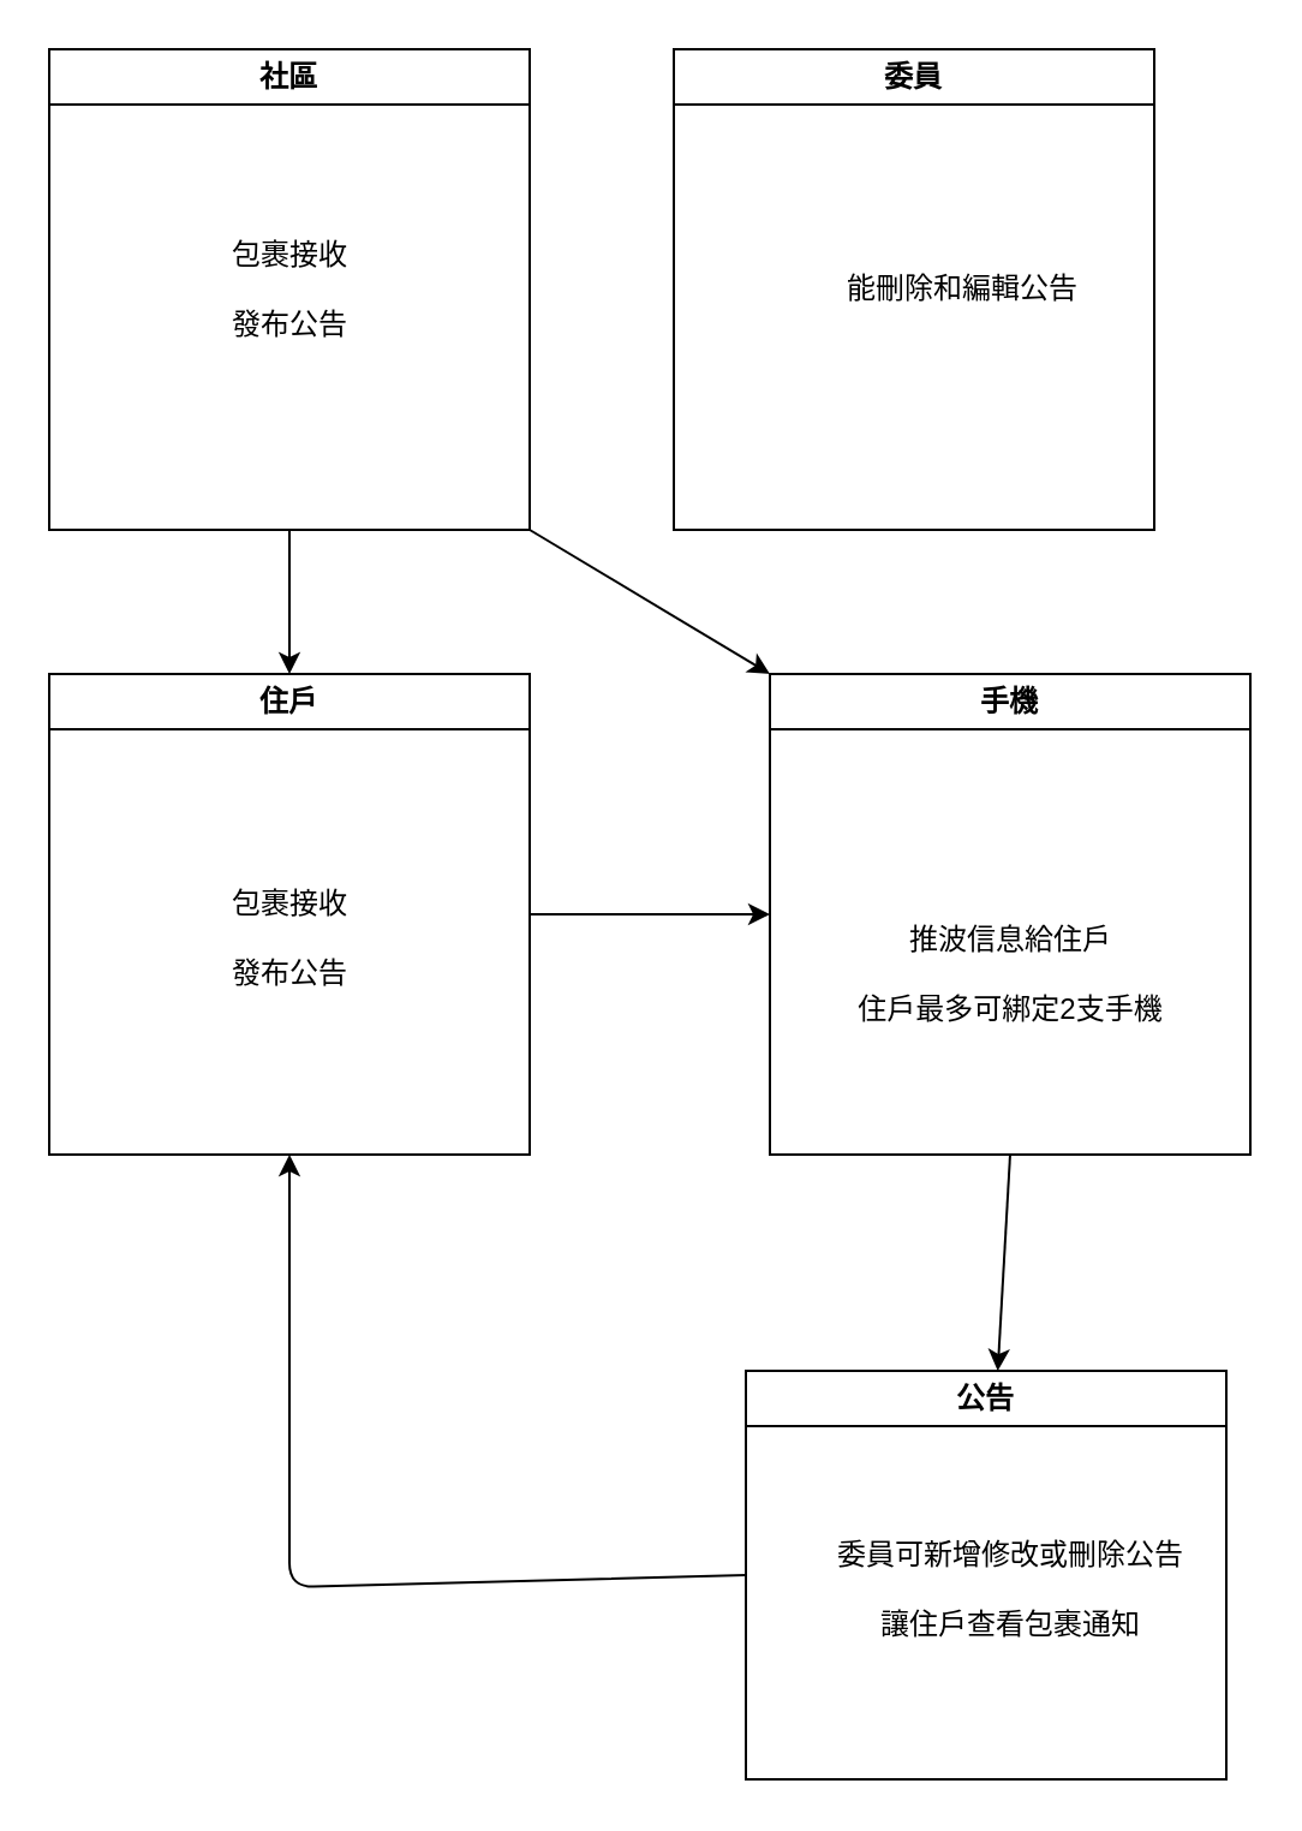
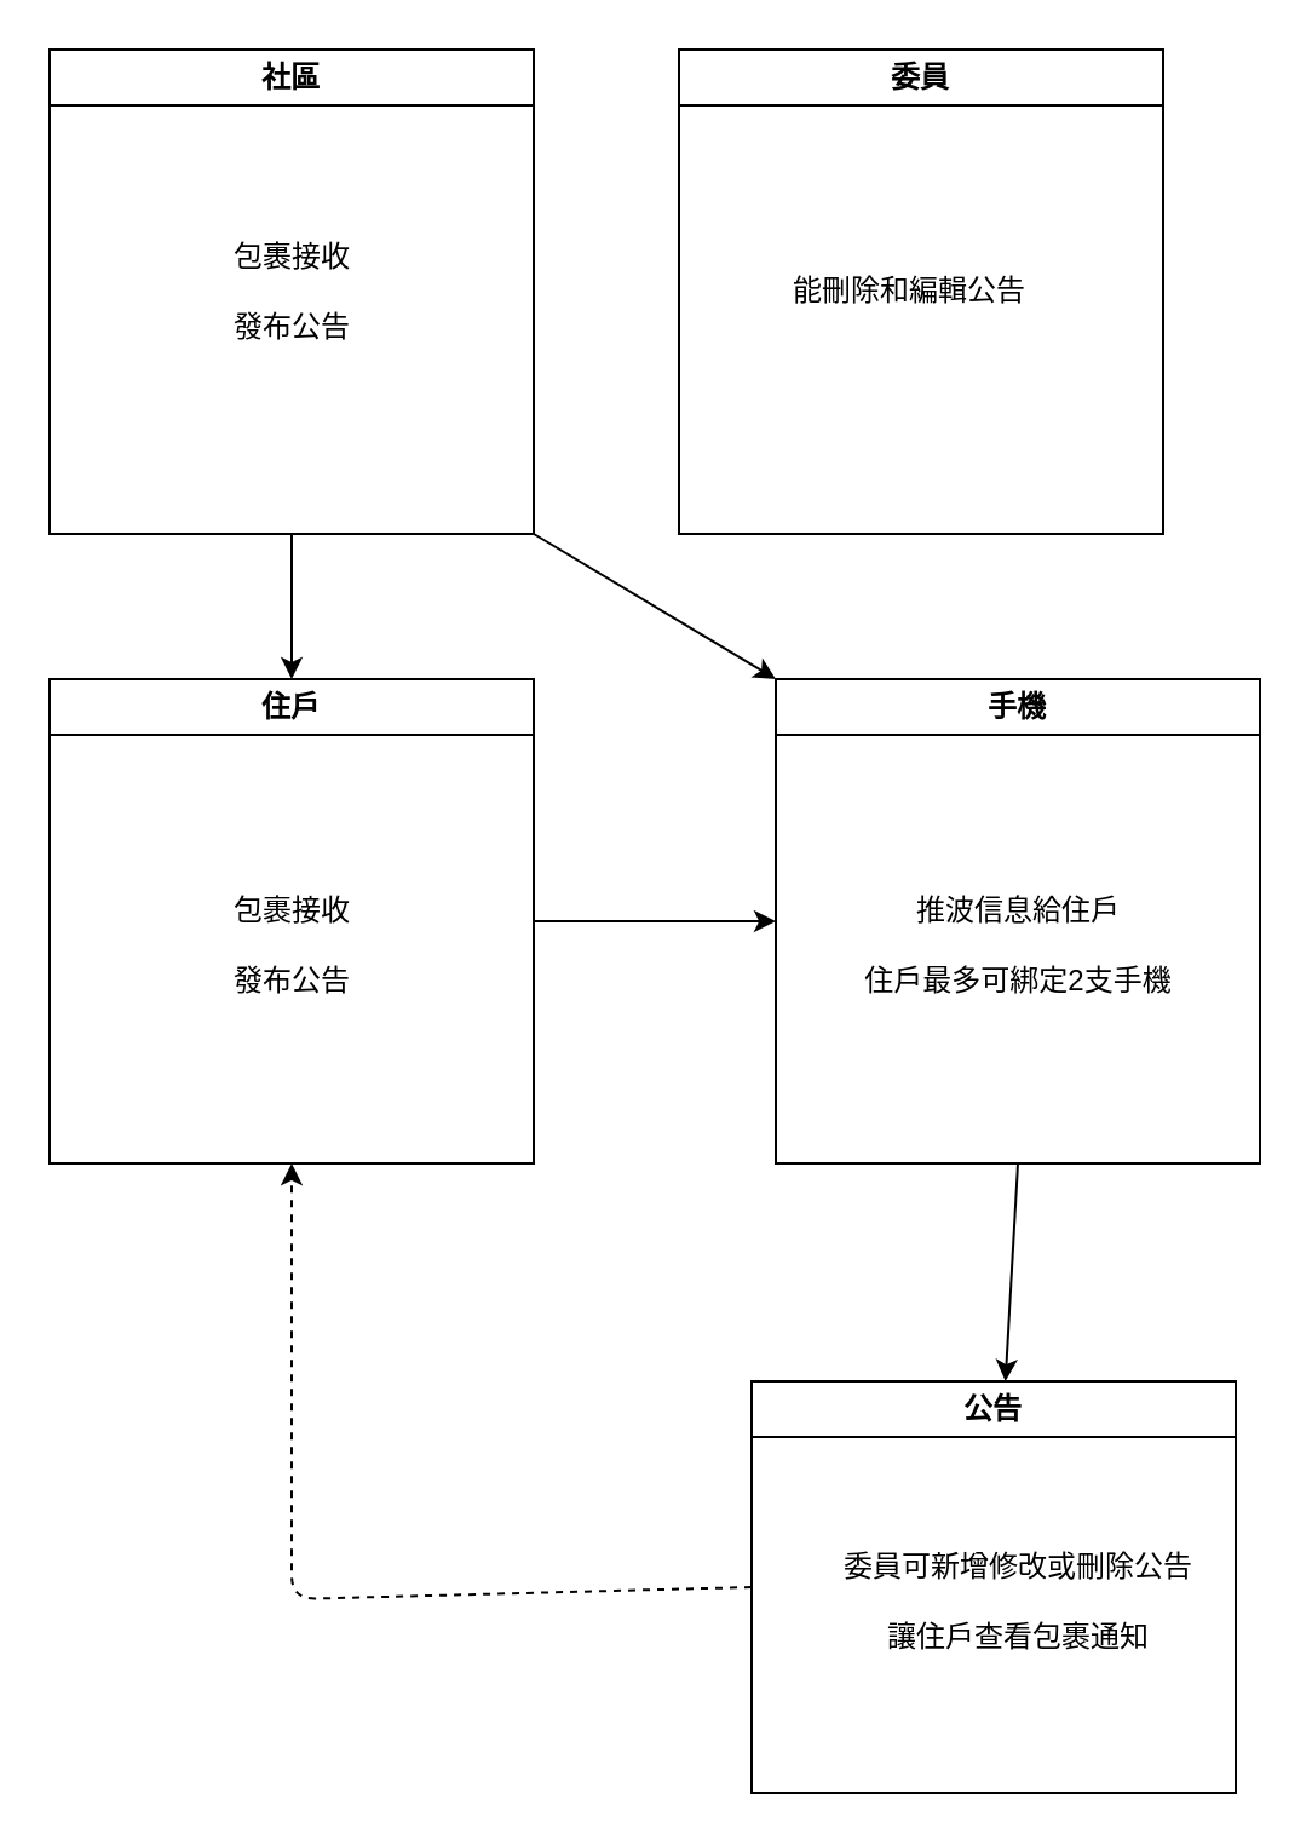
  <mxCell id="0" />
  <mxCell id="1" parent="0" />
  <mxCell id="2" style="edgeStyle=none;html=1;exitX=0.5;exitY=1;exitDx=0;exitDy=0;entryX=0.5;entryY=0;entryDx=0;entryDy=0;" parent="1" source="4" target="10" edge="1"><mxGeometry relative="1" as="geometry" /></mxCell>
  <mxCell id="3" style="edgeStyle=none;html=1;exitX=1;exitY=1;exitDx=0;exitDy=0;entryX=0;entryY=0;entryDx=0;entryDy=0;" parent="1" source="4" target="15" edge="1"><mxGeometry relative="1" as="geometry" /></mxCell>
  <mxCell id="4" value="社區" style="swimlane;whiteSpace=wrap;html=1;startSize=23;" parent="1" vertex="1"><mxGeometry x="20" y="20" width="200" height="200" as="geometry" /></mxCell>
  <mxCell id="5" value="包裹接收&lt;br&gt;&lt;br&gt;發布公告" style="text;html=1;align=center;verticalAlign=middle;resizable=0;points=[];autosize=1;strokeColor=none;fillColor=none;" parent="4" vertex="1"><mxGeometry x="65" y="70" width="70" height="60" as="geometry" /></mxCell>
- <mxCell id="6" style="edgeStyle=none;html=1;exitX=0;exitY=0.5;exitDx=0;exitDy=0;entryX=0.5;entryY=1;entryDx=0;entryDy=0;" edge="1" parent="1" source="7" target="10"><mxGeometry relative="1" as="geometry"><Array as="points"><mxPoint x="120" y="660" /></Array></mxGeometry></mxCell>
+ <mxCell id="6" style="edgeStyle=none;html=1;exitX=0;exitY=0.5;exitDx=0;exitDy=0;entryX=0.5;entryY=1;entryDx=0;entryDy=0;dashed=1;" edge="1" parent="1" source="7" target="10"><mxGeometry relative="1" as="geometry"><Array as="points"><mxPoint x="120" y="660" /></Array></mxGeometry></mxCell>
  <mxCell id="7" value="公告" style="swimlane;whiteSpace=wrap;html=1;startSize=23;" parent="1" vertex="1"><mxGeometry x="310" y="570" width="200" height="170" as="geometry" /></mxCell>
  <mxCell id="8" value="委員可新增修改或刪除公告&lt;br&gt;&lt;br&gt;讓住戶查看包裹通知" style="text;html=1;align=center;verticalAlign=middle;resizable=0;points=[];autosize=1;strokeColor=none;fillColor=none;" vertex="1" parent="7"><mxGeometry x="25" y="61" width="170" height="60" as="geometry" /></mxCell>
  <mxCell id="9" style="edgeStyle=none;html=1;exitX=1;exitY=0.5;exitDx=0;exitDy=0;entryX=0;entryY=0.5;entryDx=0;entryDy=0;" parent="1" source="10" target="15" edge="1"><mxGeometry relative="1" as="geometry" /></mxCell>
  <mxCell id="10" value="住戶" style="swimlane;whiteSpace=wrap;html=1;startSize=23;" parent="1" vertex="1"><mxGeometry x="20" y="280" width="200" height="200" as="geometry" /></mxCell>
  <mxCell id="11" value="包裹接收&lt;br&gt;&lt;br&gt;發布公告" style="text;html=1;align=center;verticalAlign=middle;resizable=0;points=[];autosize=1;strokeColor=none;fillColor=none;" parent="10" vertex="1"><mxGeometry x="65" y="80" width="70" height="60" as="geometry" /></mxCell>
  <mxCell id="12" value="委員" style="swimlane;whiteSpace=wrap;html=1;startSize=23;" parent="1" vertex="1"><mxGeometry x="280" y="20" width="200" height="200" as="geometry" /></mxCell>
- <mxCell id="13" value="能刪除和編輯公告" style="text;html=1;align=center;verticalAlign=middle;resizable=0;points=[];autosize=1;strokeColor=none;fillColor=none;" parent="12" vertex="1"><mxGeometry x="60" y="85" width="120" height="30" as="geometry" /></mxCell>
+ <mxCell id="13" value="能刪除和編輯公告" style="text;html=1;align=center;verticalAlign=middle;resizable=0;points=[];autosize=1;strokeColor=none;fillColor=none;" parent="12" vertex="1"><mxGeometry x="35" y="85" width="120" height="30" as="geometry" /></mxCell>
  <mxCell id="14" style="edgeStyle=none;html=1;exitX=0.5;exitY=1;exitDx=0;exitDy=0;" edge="1" parent="1" source="15" target="7"><mxGeometry relative="1" as="geometry" /></mxCell>
  <mxCell id="15" value="手機" style="swimlane;whiteSpace=wrap;html=1;startSize=23;" parent="1" vertex="1"><mxGeometry x="320" y="280" width="200" height="200" as="geometry" /></mxCell>
- <mxCell id="16" value="推波信息給住戶&lt;br&gt;&lt;br&gt;住戶最多可綁定2支手機" style="text;html=1;align=center;verticalAlign=middle;resizable=0;points=[];autosize=1;strokeColor=none;fillColor=none;" vertex="1" parent="15"><mxGeometry x="25" y="95" width="150" height="60" as="geometry" /></mxCell>
+ <mxCell id="16" value="推波信息給住戶&lt;br&gt;&lt;br&gt;住戶最多可綁定2支手機" style="text;html=1;align=center;verticalAlign=middle;resizable=0;points=[];autosize=1;strokeColor=none;fillColor=none;" vertex="1" parent="15"><mxGeometry x="25" y="80" width="150" height="60" as="geometry" /></mxCell>
